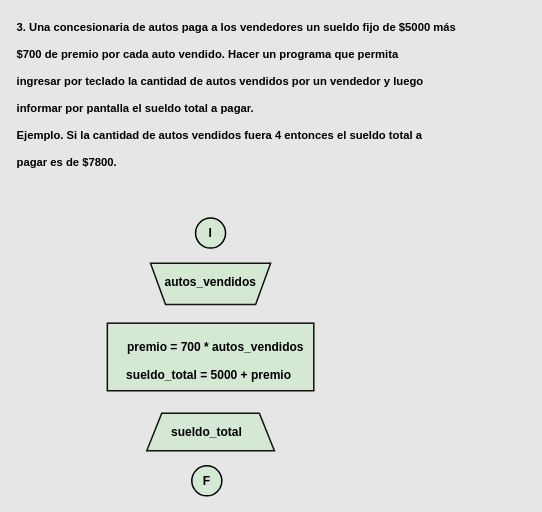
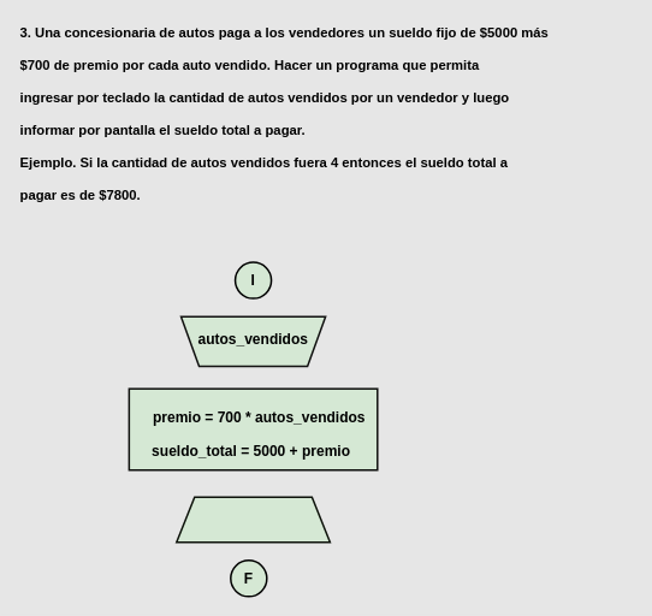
  <mxCell id="0" />
  <mxCell id="1" parent="0" />
  <mxCell id="2" value="&lt;b style=&quot;font-size: 15px;&quot;&gt;&lt;font style=&quot;font-size: 15px;&quot; color=&quot;#000000&quot;&gt;3. Una concesionaria de autos paga a los vendedores un sueldo fijo de $5000 más&lt;br&gt;&lt;br&gt;$700 de premio por cada auto vendido. Hacer un programa que permita&lt;br&gt;&lt;br&gt;ingresar por teclado la cantidad de autos vendidos por un vendedor y luego&lt;br&gt;&lt;br&gt;informar por pantalla el sueldo total a pagar.&lt;br&gt;&lt;br&gt;Ejemplo. Si la cantidad de autos vendidos fuera 4 entonces el sueldo total a&lt;br&gt;&lt;br&gt;pagar es de $7800.&lt;/font&gt;&lt;/b&gt;" style="text;whiteSpace=wrap;html=1;" vertex="1" parent="1"><mxGeometry x="20" y="20" width="680" height="210" as="geometry" /></mxCell>
  <mxCell id="3" value="" style="strokeWidth=2;html=1;shape=mxgraph.flowchart.start_2;whiteSpace=wrap;rounded=0;labelBackgroundColor=none;strokeColor=#000000;align=center;verticalAlign=middle;fontFamily=Helvetica;fontSize=12;fontColor=default;fillColor=#d5e8d4;" vertex="1" parent="1"><mxGeometry x="255" y="620" width="40" height="40" as="geometry" /></mxCell>
  <mxCell id="4" value="" style="shape=trapezoid;perimeter=trapezoidPerimeter;whiteSpace=wrap;html=1;fixedSize=1;rounded=0;labelBackgroundColor=none;strokeColor=#0F140C;strokeWidth=2;align=center;verticalAlign=middle;fontFamily=Helvetica;fontSize=12;fontColor=default;fillColor=#d5e8d4;" vertex="1" parent="1"><mxGeometry x="195" y="550" width="170" height="50" as="geometry" /></mxCell>
  <mxCell id="5" value="" style="rounded=0;whiteSpace=wrap;html=1;labelBackgroundColor=none;strokeColor=#0f100e;strokeWidth=2;align=center;verticalAlign=middle;fontFamily=Helvetica;fontSize=12;fontColor=default;fillColor=#d5e8d4;" vertex="1" parent="1"><mxGeometry x="142.5" y="430" width="275" height="90" as="geometry" /></mxCell>
  <mxCell id="6" value="" style="group" vertex="1" connectable="0" parent="1"><mxGeometry x="200" y="290" width="160" height="115" as="geometry" /></mxCell>
  <mxCell id="7" value="" style="strokeWidth=2;html=1;shape=mxgraph.flowchart.start_2;whiteSpace=wrap;rounded=0;labelBackgroundColor=none;strokeColor=#000000;align=center;verticalAlign=middle;fontFamily=Helvetica;fontSize=12;fontColor=default;fillColor=#d5e8d4;aspect=fixed;" vertex="1" parent="6"><mxGeometry x="60" width="40" height="40" as="geometry" /></mxCell>
  <mxCell id="8" value="" style="shape=trapezoid;perimeter=trapezoidPerimeter;whiteSpace=wrap;html=1;fixedSize=1;rounded=0;labelBackgroundColor=none;strokeColor=#121211;strokeWidth=2;align=center;verticalAlign=middle;fontFamily=Helvetica;fontSize=12;fontColor=default;fillColor=#d5e8d4;direction=west;container=1;aspect=fixed;" vertex="1" parent="6"><mxGeometry y="60" width="160" height="55" as="geometry"><mxRectangle x="-1020" y="-650" width="50" height="40" as="alternateBounds" /></mxGeometry></mxCell>
  <mxCell id="9" value="&lt;b&gt;&lt;font color=&quot;#000000&quot; style=&quot;font-size: 16px;&quot;&gt;autos_vendidos&lt;/font&gt;&lt;/b&gt;" style="text;strokeColor=none;align=center;fillColor=none;html=1;verticalAlign=middle;whiteSpace=wrap;rounded=0;aspect=fixed;" vertex="1" parent="8"><mxGeometry x="10" y="-5" width="140" height="60" as="geometry" /></mxCell>
  <mxCell id="10" value="&lt;font color=&quot;#000000&quot; style=&quot;font-size: 16px;&quot;&gt;&lt;b&gt;I&lt;/b&gt;&lt;/font&gt;" style="text;strokeColor=none;align=center;fillColor=none;html=1;verticalAlign=middle;whiteSpace=wrap;rounded=0;" vertex="1" parent="6"><mxGeometry x="50" y="5" width="60" height="30" as="geometry" /></mxCell>
  <mxCell id="11" value="&lt;font color=&quot;#000000&quot; style=&quot;font-size: 16px;&quot;&gt;&lt;b&gt;&amp;nbsp;premio = 700 * autos_vendidos&lt;br&gt;&lt;br&gt;sueldo_total = 5000 + premio&amp;nbsp; &amp;nbsp;&lt;br&gt;&lt;/b&gt;&lt;/font&gt;" style="text;strokeColor=none;align=center;fillColor=none;html=1;verticalAlign=middle;whiteSpace=wrap;rounded=0;" vertex="1" parent="1"><mxGeometry x="142.5" y="430" width="283" height="100" as="geometry" /></mxCell>
- <mxCell id="12" value="&lt;span style=&quot;font-size: 16px;&quot;&gt;&lt;b&gt;&lt;font color=&quot;#000000&quot;&gt;sueldo_total&lt;/font&gt;&lt;/b&gt;&lt;/span&gt;" style="text;strokeColor=none;align=center;fillColor=none;html=1;verticalAlign=middle;whiteSpace=wrap;rounded=0;" vertex="1" parent="1"><mxGeometry x="220" y="560" width="110" height="30" as="geometry" /></mxCell>
  <mxCell id="13" value="&lt;font color=&quot;#000000&quot;&gt;&lt;span style=&quot;font-size: 16px;&quot;&gt;&lt;b&gt;F&lt;/b&gt;&lt;/span&gt;&lt;/font&gt;" style="text;strokeColor=none;align=center;fillColor=none;html=1;verticalAlign=middle;whiteSpace=wrap;rounded=0;" vertex="1" parent="1"><mxGeometry x="245" y="625" width="60" height="30" as="geometry" /></mxCell>
